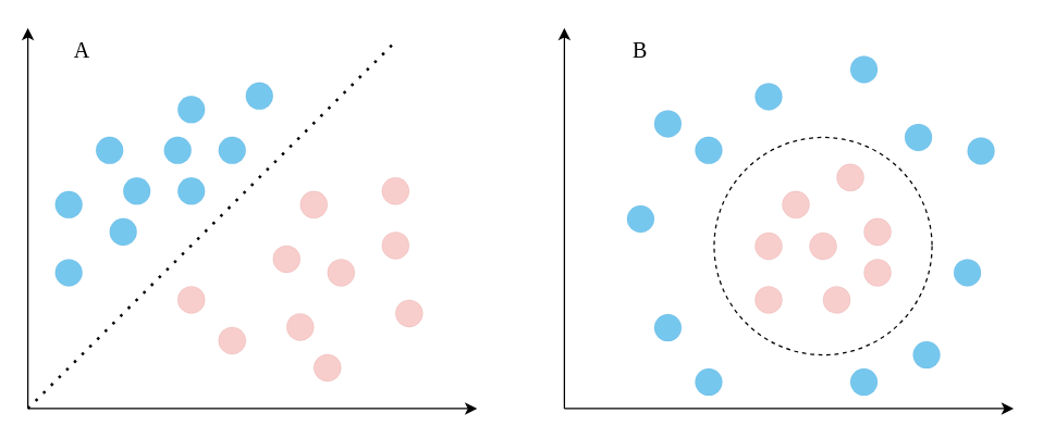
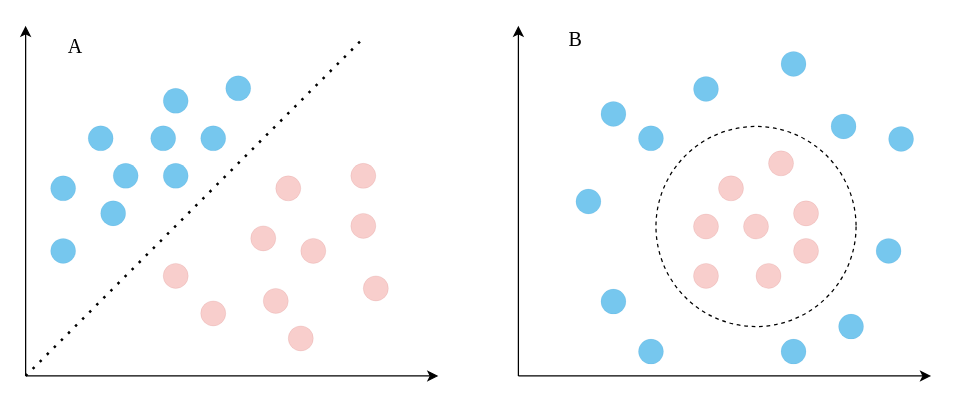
  <mxCell id="0" />
  <mxCell id="1" parent="0" />
  <mxCell id="2" value="" style="ellipse;whiteSpace=wrap;html=1;aspect=fixed;fillColor=none;dashed=1;" vertex="1" parent="1"><mxGeometry x="524" y="100.5" width="160" height="160" as="geometry" /></mxCell>
  <mxCell id="3" value="" style="endArrow=classic;html=1;rounded=0;" edge="1" parent="1"><mxGeometry width="50" height="50" relative="1" as="geometry"><mxPoint x="20" y="300" as="sourcePoint" /><mxPoint x="20" y="20" as="targetPoint" /></mxGeometry></mxCell>
  <mxCell id="4" value="" style="endArrow=classic;html=1;rounded=0;" edge="1" parent="1"><mxGeometry width="50" height="50" relative="1" as="geometry"><mxPoint x="20" y="300" as="sourcePoint" /><mxPoint x="350" y="300" as="targetPoint" /></mxGeometry></mxCell>
  <mxCell id="5" value="" style="ellipse;whiteSpace=wrap;html=1;aspect=fixed;fillColor=#1ba1e2;strokeColor=#006EAF;strokeWidth=0;fontColor=#ffffff;opacity=60;" vertex="1" parent="1"><mxGeometry x="70" y="100" width="20" height="20" as="geometry" /></mxCell>
  <mxCell id="6" value="" style="ellipse;whiteSpace=wrap;html=1;aspect=fixed;fillColor=#f8cecc;strokeColor=#b85450;strokeWidth=0;" vertex="1" parent="1"><mxGeometry x="220" y="140" width="20" height="20" as="geometry" /></mxCell>
  <mxCell id="7" value="" style="endArrow=none;dashed=1;html=1;dashPattern=1 3;strokeWidth=2;rounded=0;" edge="1" parent="1"><mxGeometry width="50" height="50" relative="1" as="geometry"><mxPoint x="20" y="300" as="sourcePoint" /><mxPoint x="290" y="30" as="targetPoint" /></mxGeometry></mxCell>
  <mxCell id="8" value="" style="ellipse;whiteSpace=wrap;html=1;aspect=fixed;fillColor=#f8cecc;strokeColor=#b85450;strokeWidth=0;" vertex="1" parent="1"><mxGeometry x="200" y="180" width="20" height="20" as="geometry" /></mxCell>
  <mxCell id="9" value="" style="ellipse;whiteSpace=wrap;html=1;aspect=fixed;fillColor=#f8cecc;strokeColor=#b85450;strokeWidth=0;" vertex="1" parent="1"><mxGeometry x="240" y="190" width="20" height="20" as="geometry" /></mxCell>
  <mxCell id="10" value="" style="ellipse;whiteSpace=wrap;html=1;aspect=fixed;fillColor=#f8cecc;strokeColor=#b85450;strokeWidth=0;" vertex="1" parent="1"><mxGeometry x="160" y="240" width="20" height="20" as="geometry" /></mxCell>
  <mxCell id="11" value="" style="ellipse;whiteSpace=wrap;html=1;aspect=fixed;fillColor=#f8cecc;strokeColor=#b85450;strokeWidth=0;" vertex="1" parent="1"><mxGeometry x="280" y="130" width="20" height="20" as="geometry" /></mxCell>
  <mxCell id="12" value="" style="ellipse;whiteSpace=wrap;html=1;aspect=fixed;fillColor=#f8cecc;strokeColor=#b85450;strokeWidth=0;" vertex="1" parent="1"><mxGeometry x="290" y="220" width="20" height="20" as="geometry" /></mxCell>
  <mxCell id="13" value="" style="ellipse;whiteSpace=wrap;html=1;aspect=fixed;fillColor=#f8cecc;strokeColor=#b85450;strokeWidth=0;" vertex="1" parent="1"><mxGeometry x="230" y="260" width="20" height="20" as="geometry" /></mxCell>
  <mxCell id="14" value="" style="ellipse;whiteSpace=wrap;html=1;aspect=fixed;fillColor=#f8cecc;strokeColor=#b85450;strokeWidth=0;" vertex="1" parent="1"><mxGeometry x="280" y="170" width="20" height="20" as="geometry" /></mxCell>
  <mxCell id="15" value="" style="ellipse;whiteSpace=wrap;html=1;aspect=fixed;fillColor=#1ba1e2;strokeColor=#006EAF;strokeWidth=0;fontColor=#ffffff;opacity=60;" vertex="1" parent="1"><mxGeometry x="130" y="70" width="20" height="20" as="geometry" /></mxCell>
  <mxCell id="16" value="" style="ellipse;whiteSpace=wrap;html=1;aspect=fixed;fillColor=#1ba1e2;strokeColor=#006EAF;strokeWidth=0;fontColor=#ffffff;opacity=60;" vertex="1" parent="1"><mxGeometry x="40" y="190" width="20" height="20" as="geometry" /></mxCell>
  <mxCell id="17" value="" style="ellipse;whiteSpace=wrap;html=1;aspect=fixed;fillColor=#1ba1e2;strokeColor=#006EAF;strokeWidth=0;fontColor=#ffffff;opacity=60;" vertex="1" parent="1"><mxGeometry x="130" y="130" width="20" height="20" as="geometry" /></mxCell>
  <mxCell id="18" value="" style="ellipse;whiteSpace=wrap;html=1;aspect=fixed;fillColor=#1ba1e2;strokeColor=#006EAF;strokeWidth=0;fontColor=#ffffff;opacity=60;" vertex="1" parent="1"><mxGeometry x="160" y="100" width="20" height="20" as="geometry" /></mxCell>
  <mxCell id="19" value="" style="ellipse;whiteSpace=wrap;html=1;aspect=fixed;fillColor=#1ba1e2;strokeColor=#006EAF;strokeWidth=0;fontColor=#ffffff;opacity=60;" vertex="1" parent="1"><mxGeometry x="120" y="100" width="20" height="20" as="geometry" /></mxCell>
  <mxCell id="20" value="" style="ellipse;whiteSpace=wrap;html=1;aspect=fixed;fillColor=#1ba1e2;strokeColor=#006EAF;strokeWidth=0;fontColor=#ffffff;opacity=60;" vertex="1" parent="1"><mxGeometry x="90" y="130" width="20" height="20" as="geometry" /></mxCell>
  <mxCell id="21" value="" style="ellipse;whiteSpace=wrap;html=1;aspect=fixed;fillColor=#1ba1e2;strokeColor=#006EAF;strokeWidth=0;fontColor=#ffffff;opacity=60;" vertex="1" parent="1"><mxGeometry x="40" y="140" width="20" height="20" as="geometry" /></mxCell>
  <mxCell id="22" value="" style="ellipse;whiteSpace=wrap;html=1;aspect=fixed;fillColor=#1ba1e2;strokeColor=#006EAF;strokeWidth=0;fontColor=#ffffff;opacity=60;" vertex="1" parent="1"><mxGeometry x="80" y="160" width="20" height="20" as="geometry" /></mxCell>
  <mxCell id="23" value="" style="endArrow=classic;html=1;rounded=0;" edge="1" parent="1"><mxGeometry width="50" height="50" relative="1" as="geometry"><mxPoint x="414" y="300" as="sourcePoint" /><mxPoint x="414" y="20" as="targetPoint" /></mxGeometry></mxCell>
  <mxCell id="24" value="" style="endArrow=classic;html=1;rounded=0;" edge="1" parent="1"><mxGeometry width="50" height="50" relative="1" as="geometry"><mxPoint x="414" y="300" as="sourcePoint" /><mxPoint x="744" y="300" as="targetPoint" /></mxGeometry></mxCell>
  <mxCell id="25" value="" style="ellipse;whiteSpace=wrap;html=1;aspect=fixed;fillColor=#1ba1e2;strokeColor=#006EAF;strokeWidth=0;fontColor=#ffffff;opacity=60;" vertex="1" parent="1"><mxGeometry x="670" y="250.5" width="20" height="20" as="geometry" /></mxCell>
  <mxCell id="26" value="" style="ellipse;whiteSpace=wrap;html=1;aspect=fixed;fillColor=#f8cecc;strokeColor=#b85450;strokeWidth=0;" vertex="1" parent="1"><mxGeometry x="574" y="140" width="20" height="20" as="geometry" /></mxCell>
  <mxCell id="27" value="" style="ellipse;whiteSpace=wrap;html=1;aspect=fixed;fillColor=#f8cecc;strokeColor=#b85450;strokeWidth=0;" vertex="1" parent="1"><mxGeometry x="554" y="170.5" width="20" height="20" as="geometry" /></mxCell>
  <mxCell id="28" value="" style="ellipse;whiteSpace=wrap;html=1;aspect=fixed;fillColor=#f8cecc;strokeColor=#b85450;strokeWidth=0;" vertex="1" parent="1"><mxGeometry x="634" y="190" width="20" height="20" as="geometry" /></mxCell>
  <mxCell id="29" value="" style="ellipse;whiteSpace=wrap;html=1;aspect=fixed;fillColor=#f8cecc;strokeColor=#b85450;strokeWidth=0;" vertex="1" parent="1"><mxGeometry x="554" y="210" width="20" height="20" as="geometry" /></mxCell>
  <mxCell id="30" value="" style="ellipse;whiteSpace=wrap;html=1;aspect=fixed;fillColor=#f8cecc;strokeColor=#b85450;strokeWidth=0;" vertex="1" parent="1"><mxGeometry x="594" y="170.5" width="20" height="20" as="geometry" /></mxCell>
  <mxCell id="31" value="" style="ellipse;whiteSpace=wrap;html=1;aspect=fixed;fillColor=#f8cecc;strokeColor=#b85450;strokeWidth=0;" vertex="1" parent="1"><mxGeometry x="634" y="160" width="20" height="20" as="geometry" /></mxCell>
  <mxCell id="32" value="" style="ellipse;whiteSpace=wrap;html=1;aspect=fixed;fillColor=#f8cecc;strokeColor=#b85450;strokeWidth=0;" vertex="1" parent="1"><mxGeometry x="604" y="210" width="20" height="20" as="geometry" /></mxCell>
  <mxCell id="33" value="" style="ellipse;whiteSpace=wrap;html=1;aspect=fixed;fillColor=#f8cecc;strokeColor=#b85450;strokeWidth=0;" vertex="1" parent="1"><mxGeometry x="614" y="120" width="20" height="20" as="geometry" /></mxCell>
  <mxCell id="34" value="" style="ellipse;whiteSpace=wrap;html=1;aspect=fixed;fillColor=#1ba1e2;strokeColor=#006EAF;strokeWidth=0;fontColor=#ffffff;opacity=60;" vertex="1" parent="1"><mxGeometry x="480" y="230.5" width="20" height="20" as="geometry" /></mxCell>
  <mxCell id="35" value="" style="ellipse;whiteSpace=wrap;html=1;aspect=fixed;fillColor=#1ba1e2;strokeColor=#006EAF;strokeWidth=0;fontColor=#ffffff;opacity=60;" vertex="1" parent="1"><mxGeometry x="460" y="150.5" width="20" height="20" as="geometry" /></mxCell>
  <mxCell id="36" value="" style="ellipse;whiteSpace=wrap;html=1;aspect=fixed;fillColor=#1ba1e2;strokeColor=#006EAF;strokeWidth=0;fontColor=#ffffff;opacity=60;" vertex="1" parent="1"><mxGeometry x="664" y="90.5" width="20" height="20" as="geometry" /></mxCell>
  <mxCell id="37" value="" style="ellipse;whiteSpace=wrap;html=1;aspect=fixed;fillColor=#1ba1e2;strokeColor=#006EAF;strokeWidth=0;fontColor=#ffffff;opacity=60;" vertex="1" parent="1"><mxGeometry x="710" y="100.5" width="20" height="20" as="geometry" /></mxCell>
  <mxCell id="38" value="" style="ellipse;whiteSpace=wrap;html=1;aspect=fixed;fillColor=#1ba1e2;strokeColor=#006EAF;strokeWidth=0;fontColor=#ffffff;opacity=60;" vertex="1" parent="1"><mxGeometry x="700" y="190" width="20" height="20" as="geometry" /></mxCell>
  <mxCell id="39" value="" style="ellipse;whiteSpace=wrap;html=1;aspect=fixed;fillColor=#1ba1e2;strokeColor=#006EAF;strokeWidth=0;fontColor=#ffffff;opacity=60;" vertex="1" parent="1"><mxGeometry x="624" y="40.5" width="20" height="20" as="geometry" /></mxCell>
  <mxCell id="40" value="" style="ellipse;whiteSpace=wrap;html=1;aspect=fixed;fillColor=#1ba1e2;strokeColor=#006EAF;strokeWidth=0;fontColor=#ffffff;opacity=60;" vertex="1" parent="1"><mxGeometry x="480" y="80.5" width="20" height="20" as="geometry" /></mxCell>
  <mxCell id="41" value="" style="ellipse;whiteSpace=wrap;html=1;aspect=fixed;fillColor=#1ba1e2;strokeColor=#006EAF;strokeWidth=0;fontColor=#ffffff;opacity=60;" vertex="1" parent="1"><mxGeometry x="554" y="60.5" width="20" height="20" as="geometry" /></mxCell>
  <mxCell id="42" value="" style="ellipse;whiteSpace=wrap;html=1;aspect=fixed;fillColor=#1ba1e2;strokeColor=#006EAF;strokeWidth=0;fontColor=#ffffff;opacity=60;" vertex="1" parent="1"><mxGeometry x="510" y="100" width="20" height="20" as="geometry" /></mxCell>
  <mxCell id="43" value="" style="ellipse;whiteSpace=wrap;html=1;aspect=fixed;fillColor=#1ba1e2;strokeColor=#006EAF;strokeWidth=0;fontColor=#ffffff;opacity=60;" vertex="1" parent="1"><mxGeometry x="510" y="270.5" width="20" height="20" as="geometry" /></mxCell>
  <mxCell id="44" value="" style="ellipse;whiteSpace=wrap;html=1;aspect=fixed;fillColor=#1ba1e2;strokeColor=#006EAF;strokeWidth=0;fontColor=#ffffff;opacity=60;" vertex="1" parent="1"><mxGeometry x="624" y="270.5" width="20" height="20" as="geometry" /></mxCell>
  <mxCell id="45" value="" style="ellipse;whiteSpace=wrap;html=1;aspect=fixed;fillColor=#f8cecc;strokeColor=#b85450;strokeWidth=0;" vertex="1" parent="1"><mxGeometry x="210" y="230" width="20" height="20" as="geometry" /></mxCell>
  <mxCell id="46" value="" style="ellipse;whiteSpace=wrap;html=1;aspect=fixed;fillColor=#f8cecc;strokeColor=#b85450;strokeWidth=0;" vertex="1" parent="1"><mxGeometry x="130" y="210" width="20" height="20" as="geometry" /></mxCell>
  <mxCell id="47" value="" style="ellipse;whiteSpace=wrap;html=1;aspect=fixed;fillColor=#1ba1e2;strokeColor=#006EAF;strokeWidth=0;fontColor=#ffffff;opacity=60;" vertex="1" parent="1"><mxGeometry x="180" y="60" width="20" height="20" as="geometry" /></mxCell>
  <mxCell id="48" value="&lt;font style=&quot;font-size: 16px;&quot; face=&quot;Times New Roman&quot;&gt;A&lt;/font&gt;" style="text;html=1;strokeColor=none;fillColor=none;align=center;verticalAlign=middle;whiteSpace=wrap;rounded=0;" vertex="1" parent="1"><mxGeometry x="30" y="20.5" width="60" height="30" as="geometry" /></mxCell>
- <mxCell id="49" value="&lt;font style=&quot;font-size: 16px;&quot; face=&quot;Times New Roman&quot;&gt;B&lt;/font&gt;" style="text;html=1;strokeColor=none;fillColor=none;align=center;verticalAlign=middle;whiteSpace=wrap;rounded=0;" vertex="1" parent="1"><mxGeometry x="440" y="20.5" width="60" height="30" as="geometry" /></mxCell>
+ <mxCell id="49" value="&lt;font style=&quot;font-size: 16px;&quot; face=&quot;Times New Roman&quot;&gt;B&lt;/font&gt;" style="text;html=1;strokeColor=none;fillColor=none;align=center;verticalAlign=middle;whiteSpace=wrap;rounded=0;" vertex="1" parent="1"><mxGeometry x="430" y="15.5" width="60" height="30" as="geometry" /></mxCell>
